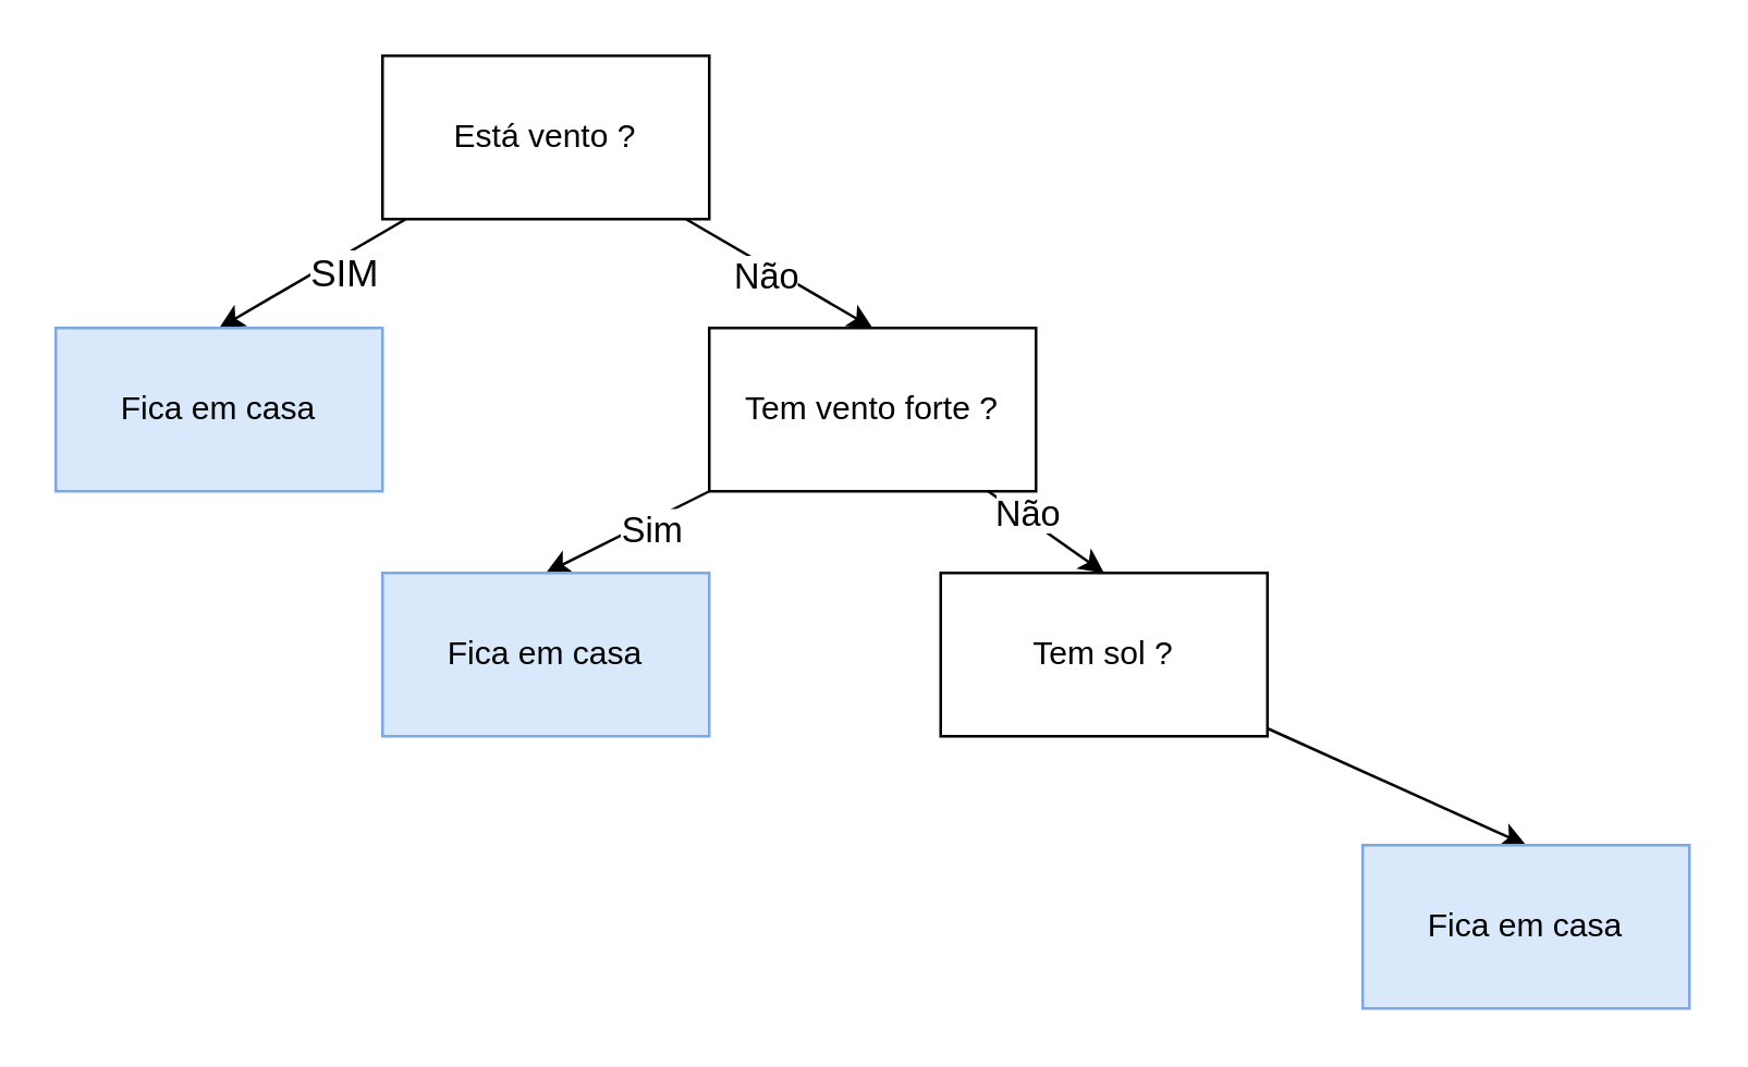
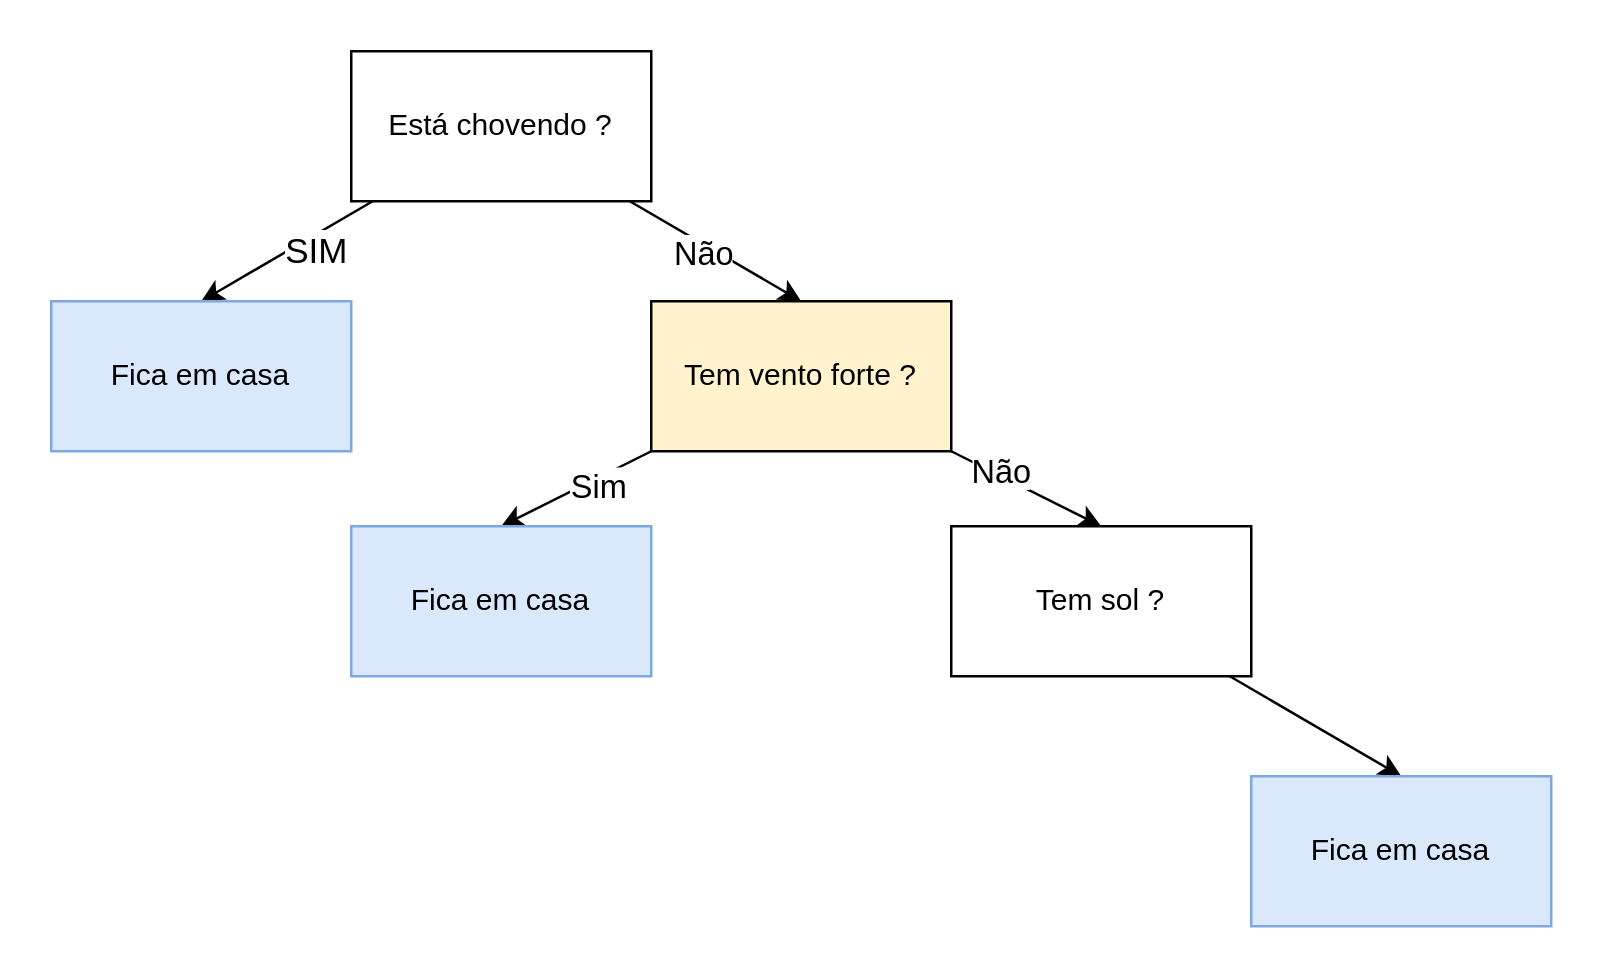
  <mxCell id="0" />
  <mxCell id="1" parent="0" />
  <mxCell id="2" style="edgeStyle=none;rounded=0;orthogonalLoop=1;jettySize=auto;html=1;entryX=0.5;entryY=0;entryDx=0;entryDy=0;strokeWidth=1;" edge="1" parent="1" source="6" target="7"><mxGeometry relative="1" as="geometry" /></mxCell>
  <mxCell id="3" value="&lt;font style=&quot;font-size: 14px&quot;&gt;SIM&lt;/font&gt;" style="edgeLabel;html=1;align=center;verticalAlign=middle;resizable=0;points=[];" vertex="1" connectable="0" parent="2"><mxGeometry x="-0.239" y="5" relative="1" as="geometry"><mxPoint as="offset" /></mxGeometry></mxCell>
  <mxCell id="4" style="edgeStyle=none;rounded=0;orthogonalLoop=1;jettySize=auto;html=1;entryX=0.5;entryY=0;entryDx=0;entryDy=0;strokeWidth=1;" edge="1" parent="1" source="6" target="12"><mxGeometry relative="1" as="geometry" /></mxCell>
  <mxCell id="5" value="&lt;font style=&quot;font-size: 13px&quot;&gt;Não&lt;/font&gt;" style="edgeLabel;html=1;align=center;verticalAlign=middle;resizable=0;points=[];" vertex="1" connectable="0" parent="4"><mxGeometry x="-0.454" relative="1" as="geometry"><mxPoint x="9.86" y="9.08" as="offset" /></mxGeometry></mxCell>
- <mxCell id="6" value="Está vento ?" style="rounded=0;whiteSpace=wrap;html=1;" vertex="1" parent="1"><mxGeometry x="140" y="20" width="120" height="60" as="geometry" /></mxCell>
+ <mxCell id="6" value="Está chovendo ?" style="rounded=0;whiteSpace=wrap;html=1;" vertex="1" parent="1"><mxGeometry x="140" y="20" width="120" height="60" as="geometry" /></mxCell>
  <mxCell id="7" value="Fica em casa" style="rounded=0;whiteSpace=wrap;html=1;fillColor=#dae8fc;strokeColor=#7FA7E0;" vertex="1" parent="1"><mxGeometry x="20" y="120" width="120" height="60" as="geometry" /></mxCell>
  <mxCell id="8" style="edgeStyle=none;rounded=0;orthogonalLoop=1;jettySize=auto;html=1;entryX=0.5;entryY=0;entryDx=0;entryDy=0;strokeWidth=1;" edge="1" parent="1" source="12" target="15"><mxGeometry relative="1" as="geometry" /></mxCell>
  <mxCell id="9" value="&lt;font style=&quot;font-size: 13px&quot;&gt;Não&lt;/font&gt;" style="edgeLabel;html=1;align=center;verticalAlign=middle;resizable=0;points=[];" vertex="1" connectable="0" parent="8"><mxGeometry x="-0.384" y="2" relative="1" as="geometry"><mxPoint as="offset" /></mxGeometry></mxCell>
  <mxCell id="10" style="edgeStyle=none;rounded=0;orthogonalLoop=1;jettySize=auto;html=1;entryX=0.5;entryY=0;entryDx=0;entryDy=0;strokeWidth=1;" edge="1" parent="1" source="12" target="13"><mxGeometry relative="1" as="geometry" /></mxCell>
  <mxCell id="11" value="&lt;font style=&quot;font-size: 13px&quot;&gt;Sim&lt;/font&gt;" style="edgeLabel;html=1;align=center;verticalAlign=middle;resizable=0;points=[];" vertex="1" connectable="0" parent="10"><mxGeometry x="-0.262" y="3" relative="1" as="geometry"><mxPoint as="offset" /></mxGeometry></mxCell>
- <mxCell id="12" value="Tem vento forte ?" style="rounded=0;whiteSpace=wrap;html=1;" vertex="1" parent="1"><mxGeometry x="260" y="120" width="120" height="60" as="geometry" /></mxCell>
+ <mxCell id="12" value="Tem vento forte ?" style="rounded=0;whiteSpace=wrap;html=1;fillColor=#fff2cc;" vertex="1" parent="1"><mxGeometry x="260" y="120" width="120" height="60" as="geometry" /></mxCell>
  <mxCell id="13" value="Fica em casa" style="rounded=0;whiteSpace=wrap;html=1;fillColor=#dae8fc;strokeColor=#7FA7E0;" vertex="1" parent="1"><mxGeometry x="140" y="210" width="120" height="60" as="geometry" /></mxCell>
  <mxCell id="14" style="edgeStyle=none;rounded=0;orthogonalLoop=1;jettySize=auto;html=1;entryX=0.5;entryY=0;entryDx=0;entryDy=0;strokeWidth=1;" edge="1" parent="1" source="15" target="16"><mxGeometry relative="1" as="geometry" /></mxCell>
- <mxCell id="15" value="Tem sol ?" style="rounded=0;whiteSpace=wrap;html=1;" vertex="1" parent="1"><mxGeometry x="345" y="210" width="120" height="60" as="geometry" /></mxCell>
+ <mxCell id="15" value="Tem sol ?" style="rounded=0;whiteSpace=wrap;html=1;" vertex="1" parent="1"><mxGeometry x="380" y="210" width="120" height="60" as="geometry" /></mxCell>
  <mxCell id="16" value="Fica em casa" style="rounded=0;whiteSpace=wrap;html=1;fillColor=#dae8fc;strokeColor=#7FA7E0;" vertex="1" parent="1"><mxGeometry x="500" y="310" width="120" height="60" as="geometry" /></mxCell>
